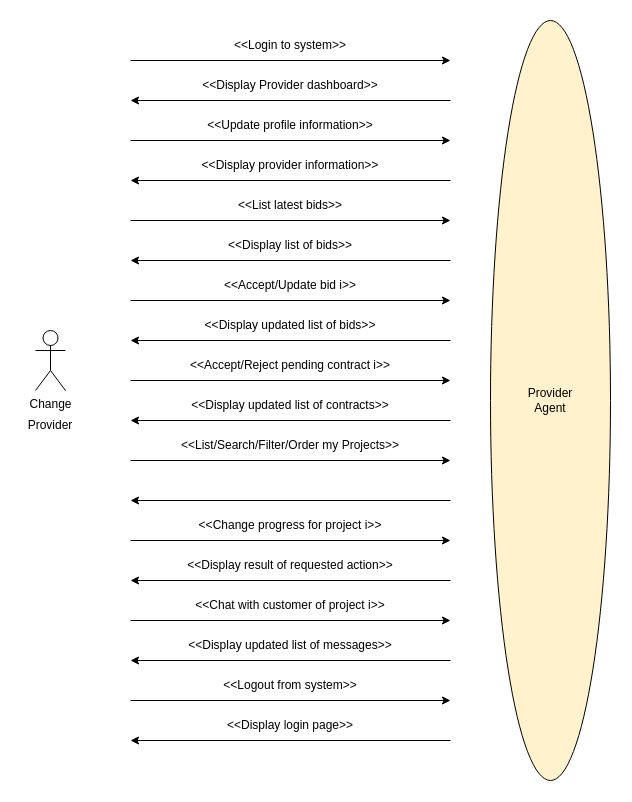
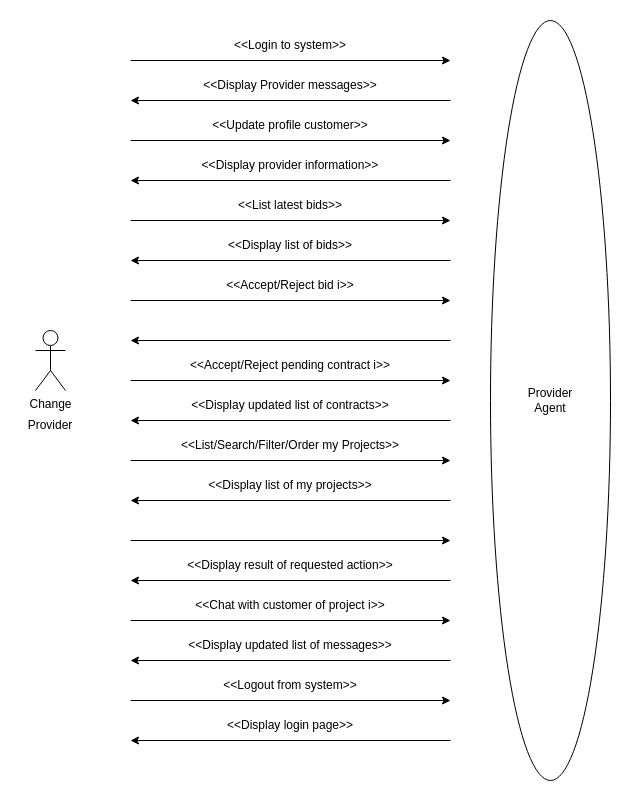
  <mxCell id="0" />
  <mxCell id="1" parent="0" />
  <mxCell id="2" value="" style="group" vertex="1" connectable="0" parent="1"><mxGeometry x="130" y="30" width="320" height="70" as="geometry" /></mxCell>
  <mxCell id="3" value="" style="endArrow=classic;html=1;rounded=0;" edge="1" parent="2"><mxGeometry width="50" height="50" relative="1" as="geometry"><mxPoint y="30" as="sourcePoint" /><mxPoint x="320" y="30" as="targetPoint" /></mxGeometry></mxCell>
  <mxCell id="4" value="&amp;lt;&amp;lt;Login to system&amp;gt;&amp;gt;" style="text;html=1;strokeColor=none;fillColor=none;align=center;verticalAlign=middle;whiteSpace=wrap;rounded=0;" vertex="1" parent="2"><mxGeometry x="40" width="240" height="30" as="geometry" /></mxCell>
  <mxCell id="5" value="" style="endArrow=classic;html=1;rounded=0;" edge="1" parent="2"><mxGeometry width="50" height="50" relative="1" as="geometry"><mxPoint x="320" y="70" as="sourcePoint" /><mxPoint y="70" as="targetPoint" /></mxGeometry></mxCell>
- <mxCell id="6" value="&amp;lt;&amp;lt;Display Provider dashboard&amp;gt;&amp;gt;" style="text;html=1;strokeColor=none;fillColor=none;align=center;verticalAlign=middle;whiteSpace=wrap;rounded=0;" vertex="1" parent="2"><mxGeometry x="40" y="40" width="240" height="30" as="geometry" /></mxCell>
+ <mxCell id="6" value="&amp;lt;&amp;lt;Display Provider messages&amp;gt;&amp;gt;" style="text;html=1;strokeColor=none;fillColor=none;align=center;verticalAlign=middle;whiteSpace=wrap;rounded=0;" vertex="1" parent="2"><mxGeometry x="40" y="40" width="240" height="30" as="geometry" /></mxCell>
  <mxCell id="7" value="" style="group" vertex="1" connectable="0" parent="1"><mxGeometry x="130" y="430" width="320" height="70" as="geometry" /></mxCell>
  <mxCell id="8" value="" style="endArrow=classic;html=1;rounded=0;" edge="1" parent="7"><mxGeometry width="50" height="50" relative="1" as="geometry"><mxPoint y="30" as="sourcePoint" /><mxPoint x="320" y="30" as="targetPoint" /></mxGeometry></mxCell>
  <mxCell id="9" value="&amp;lt;&amp;lt;List/Search/Filter/Order my Projects&amp;gt;&amp;gt;" style="text;html=1;strokeColor=none;fillColor=none;align=center;verticalAlign=middle;whiteSpace=wrap;rounded=0;" vertex="1" parent="7"><mxGeometry x="40" width="240" height="30" as="geometry" /></mxCell>
  <mxCell id="10" value="" style="endArrow=classic;html=1;rounded=0;" edge="1" parent="7"><mxGeometry width="50" height="50" relative="1" as="geometry"><mxPoint x="320" y="70" as="sourcePoint" /><mxPoint y="70" as="targetPoint" /></mxGeometry></mxCell>
+ <mxCell id="11" value="&amp;lt;&amp;lt;Display list of my projects&amp;gt;&amp;gt;" style="text;html=1;strokeColor=none;fillColor=none;align=center;verticalAlign=middle;whiteSpace=wrap;rounded=0;" vertex="1" parent="7"><mxGeometry x="40" y="40" width="240" height="30" as="geometry" /></mxCell>
  <mxCell id="12" value="" style="group" vertex="1" connectable="0" parent="1"><mxGeometry x="130" y="510" width="320" height="70" as="geometry" /></mxCell>
  <mxCell id="13" value="" style="endArrow=classic;html=1;rounded=0;" edge="1" parent="12"><mxGeometry width="50" height="50" relative="1" as="geometry"><mxPoint y="30" as="sourcePoint" /><mxPoint x="320" y="30" as="targetPoint" /></mxGeometry></mxCell>
- <mxCell id="14" value="&amp;lt;&amp;lt;Change progress for project i&amp;gt;&amp;gt;" style="text;html=1;strokeColor=none;fillColor=none;align=center;verticalAlign=middle;whiteSpace=wrap;rounded=0;" vertex="1" parent="12"><mxGeometry x="40" width="240" height="30" as="geometry" /></mxCell>
  <mxCell id="15" value="" style="endArrow=classic;html=1;rounded=0;" edge="1" parent="12"><mxGeometry width="50" height="50" relative="1" as="geometry"><mxPoint x="320" y="70" as="sourcePoint" /><mxPoint y="70" as="targetPoint" /></mxGeometry></mxCell>
  <mxCell id="16" value="&amp;lt;&amp;lt;Display result of requested action&amp;gt;&amp;gt;" style="text;html=1;strokeColor=none;fillColor=none;align=center;verticalAlign=middle;whiteSpace=wrap;rounded=0;" vertex="1" parent="12"><mxGeometry x="40" y="40" width="240" height="30" as="geometry" /></mxCell>
  <mxCell id="17" value="" style="group" vertex="1" connectable="0" parent="1"><mxGeometry x="130" y="590" width="320" height="70" as="geometry" /></mxCell>
  <mxCell id="18" value="" style="endArrow=classic;html=1;rounded=0;" edge="1" parent="17"><mxGeometry width="50" height="50" relative="1" as="geometry"><mxPoint y="30" as="sourcePoint" /><mxPoint x="320" y="30" as="targetPoint" /></mxGeometry></mxCell>
  <mxCell id="19" value="&amp;lt;&amp;lt;Chat with customer of project i&amp;gt;&amp;gt;" style="text;html=1;strokeColor=none;fillColor=none;align=center;verticalAlign=middle;whiteSpace=wrap;rounded=0;" vertex="1" parent="17"><mxGeometry x="30" width="260" height="30" as="geometry" /></mxCell>
  <mxCell id="20" value="" style="endArrow=classic;html=1;rounded=0;" edge="1" parent="17"><mxGeometry width="50" height="50" relative="1" as="geometry"><mxPoint x="320" y="70" as="sourcePoint" /><mxPoint y="70" as="targetPoint" /></mxGeometry></mxCell>
  <mxCell id="21" value="&amp;lt;&amp;lt;Display updated list of messages&amp;gt;&amp;gt;" style="text;html=1;strokeColor=none;fillColor=none;align=center;verticalAlign=middle;whiteSpace=wrap;rounded=0;" vertex="1" parent="17"><mxGeometry x="40" y="40" width="240" height="30" as="geometry" /></mxCell>
  <mxCell id="22" value="" style="group" vertex="1" connectable="0" parent="1"><mxGeometry x="130" y="670" width="320" height="70" as="geometry" /></mxCell>
  <mxCell id="23" value="" style="endArrow=classic;html=1;rounded=0;" edge="1" parent="22"><mxGeometry width="50" height="50" relative="1" as="geometry"><mxPoint y="30" as="sourcePoint" /><mxPoint x="320" y="30" as="targetPoint" /></mxGeometry></mxCell>
  <mxCell id="24" value="&amp;lt;&amp;lt;Logout from system&amp;gt;&amp;gt;" style="text;html=1;strokeColor=none;fillColor=none;align=center;verticalAlign=middle;whiteSpace=wrap;rounded=0;" vertex="1" parent="22"><mxGeometry x="40" width="240" height="30" as="geometry" /></mxCell>
  <mxCell id="25" value="" style="endArrow=classic;html=1;rounded=0;" edge="1" parent="22"><mxGeometry width="50" height="50" relative="1" as="geometry"><mxPoint x="320" y="70" as="sourcePoint" /><mxPoint y="70" as="targetPoint" /></mxGeometry></mxCell>
  <mxCell id="26" value="&amp;lt;&amp;lt;Display login page&amp;gt;&amp;gt;" style="text;html=1;strokeColor=none;fillColor=none;align=center;verticalAlign=middle;whiteSpace=wrap;rounded=0;" vertex="1" parent="22"><mxGeometry x="40" y="40" width="240" height="30" as="geometry" /></mxCell>
  <mxCell id="27" value="" style="group" vertex="1" connectable="0" parent="1"><mxGeometry x="20" y="330" width="60" height="110" as="geometry" /></mxCell>
  <mxCell id="28" value="Change" style="shape=umlActor;verticalLabelPosition=bottom;verticalAlign=top;html=1;outlineConnect=0;" vertex="1" parent="27"><mxGeometry x="15" width="30" height="60" as="geometry" /></mxCell>
  <mxCell id="29" value="Provider" style="text;html=1;strokeColor=none;fillColor=none;align=center;verticalAlign=middle;whiteSpace=wrap;rounded=0;" vertex="1" parent="27"><mxGeometry y="80" width="60" height="30" as="geometry" /></mxCell>
- <mxCell id="30" value="Provider&lt;br&gt;Agent" style="ellipse;whiteSpace=wrap;html=1;fillColor=#fff2cc;" vertex="1" parent="1"><mxGeometry x="490" y="20" width="120" height="760" as="geometry" /></mxCell>
+ <mxCell id="30" value="Provider&lt;br&gt;Agent" style="ellipse;whiteSpace=wrap;html=1;" vertex="1" parent="1"><mxGeometry x="490" y="20" width="120" height="760" as="geometry" /></mxCell>
  <mxCell id="31" value="" style="group" vertex="1" connectable="0" parent="1"><mxGeometry x="130" y="110" width="320" height="70" as="geometry" /></mxCell>
  <mxCell id="32" value="" style="endArrow=classic;html=1;rounded=0;" edge="1" parent="31"><mxGeometry width="50" height="50" relative="1" as="geometry"><mxPoint y="30" as="sourcePoint" /><mxPoint x="320" y="30" as="targetPoint" /></mxGeometry></mxCell>
- <mxCell id="33" value="&amp;lt;&amp;lt;Update profile information&amp;gt;&amp;gt;" style="text;html=1;strokeColor=none;fillColor=none;align=center;verticalAlign=middle;whiteSpace=wrap;rounded=0;" vertex="1" parent="31"><mxGeometry x="40" width="240" height="30" as="geometry" /></mxCell>
+ <mxCell id="33" value="&amp;lt;&amp;lt;Update profile customer&amp;gt;&amp;gt;" style="text;html=1;strokeColor=none;fillColor=none;align=center;verticalAlign=middle;whiteSpace=wrap;rounded=0;" vertex="1" parent="31"><mxGeometry x="40" width="240" height="30" as="geometry" /></mxCell>
  <mxCell id="34" value="" style="endArrow=classic;html=1;rounded=0;" edge="1" parent="31"><mxGeometry width="50" height="50" relative="1" as="geometry"><mxPoint x="320" y="70" as="sourcePoint" /><mxPoint y="70" as="targetPoint" /></mxGeometry></mxCell>
  <mxCell id="35" value="&amp;lt;&amp;lt;Display provider information&amp;gt;&amp;gt;" style="text;html=1;strokeColor=none;fillColor=none;align=center;verticalAlign=middle;whiteSpace=wrap;rounded=0;" vertex="1" parent="31"><mxGeometry x="40" y="40" width="240" height="30" as="geometry" /></mxCell>
  <mxCell id="36" value="" style="group" vertex="1" connectable="0" parent="1"><mxGeometry x="130" y="190" width="320" height="70" as="geometry" /></mxCell>
  <mxCell id="37" value="" style="endArrow=classic;html=1;rounded=0;" edge="1" parent="36"><mxGeometry width="50" height="50" relative="1" as="geometry"><mxPoint y="30" as="sourcePoint" /><mxPoint x="320" y="30" as="targetPoint" /></mxGeometry></mxCell>
  <mxCell id="38" value="&amp;lt;&amp;lt;List latest bids&amp;gt;&amp;gt;" style="text;html=1;strokeColor=none;fillColor=none;align=center;verticalAlign=middle;whiteSpace=wrap;rounded=0;" vertex="1" parent="36"><mxGeometry x="40" width="240" height="30" as="geometry" /></mxCell>
  <mxCell id="39" value="" style="endArrow=classic;html=1;rounded=0;" edge="1" parent="36"><mxGeometry width="50" height="50" relative="1" as="geometry"><mxPoint x="320" y="70" as="sourcePoint" /><mxPoint y="70" as="targetPoint" /></mxGeometry></mxCell>
  <mxCell id="40" value="&amp;lt;&amp;lt;Display list of bids&amp;gt;&amp;gt;" style="text;html=1;strokeColor=none;fillColor=none;align=center;verticalAlign=middle;whiteSpace=wrap;rounded=0;" vertex="1" parent="36"><mxGeometry x="40" y="40" width="240" height="30" as="geometry" /></mxCell>
  <mxCell id="41" value="" style="group" vertex="1" connectable="0" parent="1"><mxGeometry x="130" y="270" width="320" height="70" as="geometry" /></mxCell>
  <mxCell id="42" value="" style="endArrow=classic;html=1;rounded=0;" edge="1" parent="41"><mxGeometry width="50" height="50" relative="1" as="geometry"><mxPoint y="30" as="sourcePoint" /><mxPoint x="320" y="30" as="targetPoint" /></mxGeometry></mxCell>
- <mxCell id="43" value="&amp;lt;&amp;lt;Accept/Update bid i&amp;gt;&amp;gt;" style="text;html=1;strokeColor=none;fillColor=none;align=center;verticalAlign=middle;whiteSpace=wrap;rounded=0;" vertex="1" parent="41"><mxGeometry x="40" width="240" height="30" as="geometry" /></mxCell>
+ <mxCell id="43" value="&amp;lt;&amp;lt;Accept/Reject bid i&amp;gt;&amp;gt;" style="text;html=1;strokeColor=none;fillColor=none;align=center;verticalAlign=middle;whiteSpace=wrap;rounded=0;" vertex="1" parent="41"><mxGeometry x="40" width="240" height="30" as="geometry" /></mxCell>
  <mxCell id="44" value="" style="endArrow=classic;html=1;rounded=0;" edge="1" parent="41"><mxGeometry width="50" height="50" relative="1" as="geometry"><mxPoint x="320" y="70" as="sourcePoint" /><mxPoint y="70" as="targetPoint" /></mxGeometry></mxCell>
- <mxCell id="45" value="&amp;lt;&amp;lt;Display updated list of bids&amp;gt;&amp;gt;" style="text;html=1;strokeColor=none;fillColor=none;align=center;verticalAlign=middle;whiteSpace=wrap;rounded=0;" vertex="1" parent="41"><mxGeometry x="40" y="40" width="240" height="30" as="geometry" /></mxCell>
  <mxCell id="46" value="" style="group" vertex="1" connectable="0" parent="1"><mxGeometry x="130" y="350" width="320" height="70" as="geometry" /></mxCell>
  <mxCell id="47" value="" style="endArrow=classic;html=1;rounded=0;" edge="1" parent="46"><mxGeometry width="50" height="50" relative="1" as="geometry"><mxPoint y="30" as="sourcePoint" /><mxPoint x="320" y="30" as="targetPoint" /></mxGeometry></mxCell>
  <mxCell id="48" value="&amp;lt;&amp;lt;Accept/Reject pending contract i&amp;gt;&amp;gt;" style="text;html=1;strokeColor=none;fillColor=none;align=center;verticalAlign=middle;whiteSpace=wrap;rounded=0;" vertex="1" parent="46"><mxGeometry x="40" width="240" height="30" as="geometry" /></mxCell>
  <mxCell id="49" value="" style="endArrow=classic;html=1;rounded=0;" edge="1" parent="46"><mxGeometry width="50" height="50" relative="1" as="geometry"><mxPoint x="320" y="70" as="sourcePoint" /><mxPoint y="70" as="targetPoint" /></mxGeometry></mxCell>
  <mxCell id="50" value="&amp;lt;&amp;lt;Display updated list of contracts&amp;gt;&amp;gt;" style="text;html=1;strokeColor=none;fillColor=none;align=center;verticalAlign=middle;whiteSpace=wrap;rounded=0;" vertex="1" parent="46"><mxGeometry x="40" y="40" width="240" height="30" as="geometry" /></mxCell>
